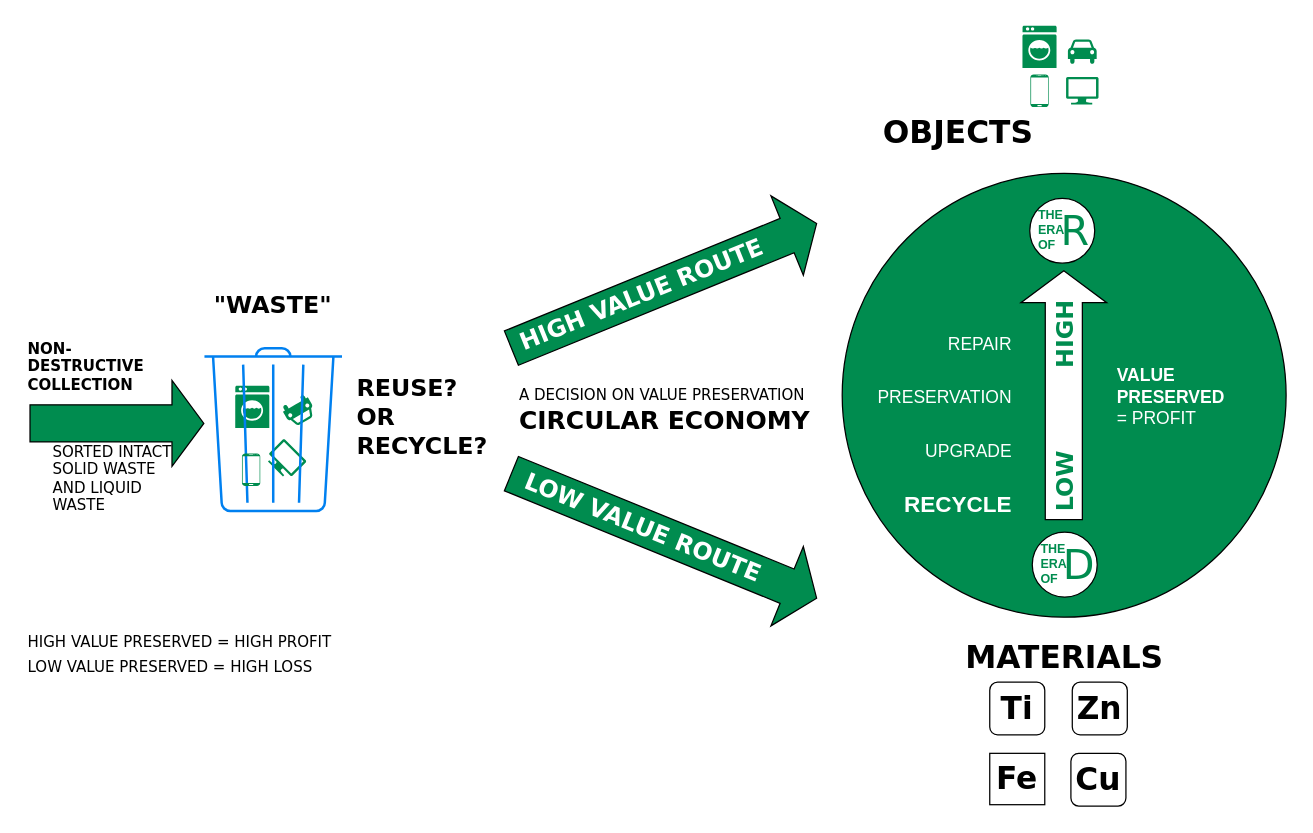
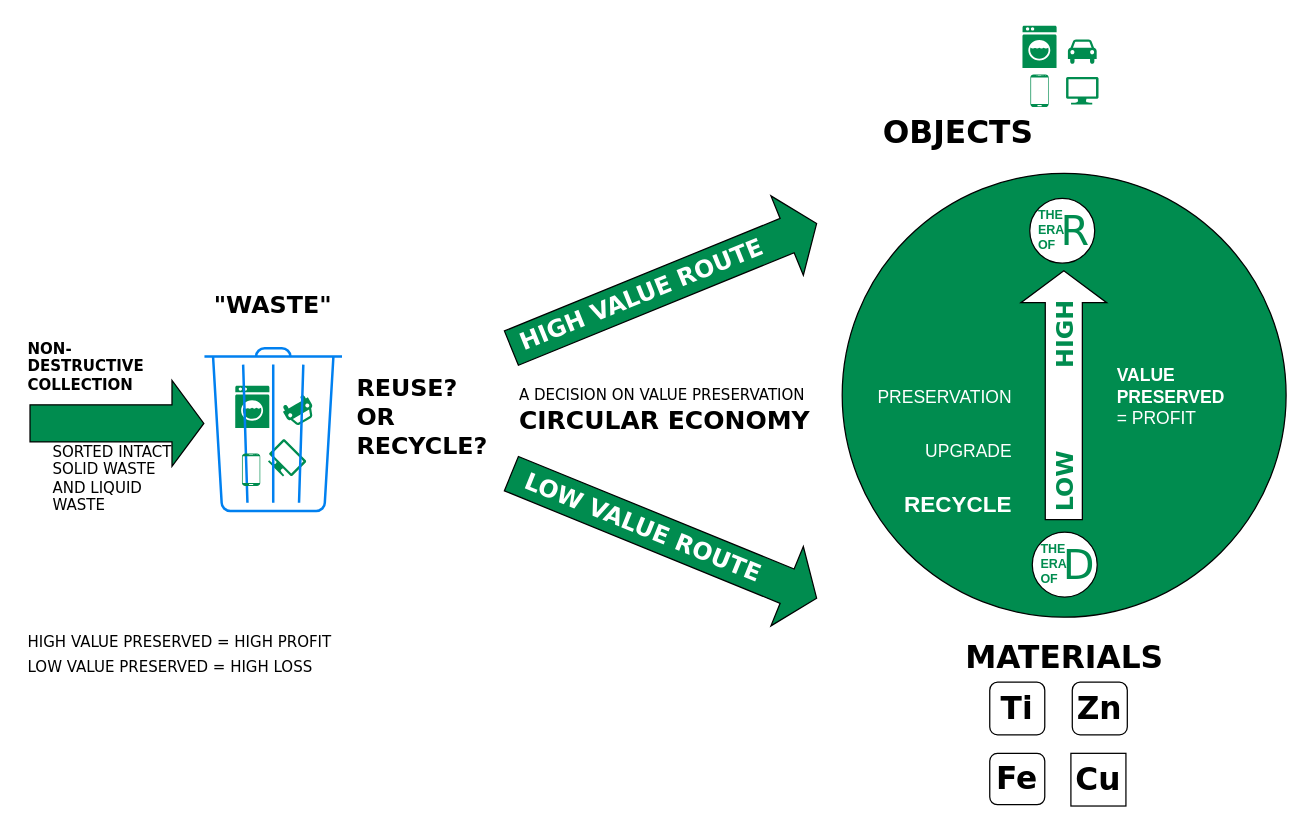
  <mxCell id="0" />
  <mxCell id="1" parent="0" />
  <mxCell id="2" value="" style="shape=mxgraph.signs.tech.washing_machine;html=1;pointerEvents=1;fillColor=#008C4F;strokeColor=none;verticalLabelPosition=bottom;verticalAlign=top;align=center;fontFamily=Dejavu Sans;fontSize=40;" vertex="1" parent="1"><mxGeometry x="187.62" y="308" width="27.31" height="33.75" as="geometry" /></mxCell>
  <mxCell id="3" value="" style="verticalLabelPosition=bottom;html=1;verticalAlign=top;align=center;strokeColor=none;fillColor=#008C4F;shape=mxgraph.azure.computer;pointerEvents=1;fontFamily=Dejavu Sans;fontSize=40;direction=east;rotation=45;" vertex="1" parent="1"><mxGeometry x="214.93" y="356" width="26" height="22" as="geometry" /></mxCell>
  <mxCell id="4" value="" style="shape=mxgraph.signs.transportation.car_4;html=1;pointerEvents=1;fillColor=#008C4F;strokeColor=none;verticalLabelPosition=bottom;verticalAlign=top;align=center;fontFamily=Dejavu Sans;fontSize=40;rotation=-210;" vertex="1" parent="1"><mxGeometry x="227" y="317.74" width="23" height="20" as="geometry" /></mxCell>
  <mxCell id="5" value="" style="shape=flexArrow;endArrow=classic;html=1;rounded=0;endWidth=37.931;endSize=8.152;width=29.655;fillColor=#008C4F;strokeColor=default;" edge="1" parent="1"><mxGeometry width="50" height="50" relative="1" as="geometry"><mxPoint x="23" y="338" as="sourcePoint" /><mxPoint x="163" y="338" as="targetPoint" /></mxGeometry></mxCell>
  <mxCell id="6" value="NON-DESTRUCTIVE COLLECTION" style="text;html=1;strokeColor=none;fillColor=none;align=left;verticalAlign=middle;whiteSpace=wrap;rounded=0;fontStyle=1;fontFamily=Dejavu Sans;" vertex="1" parent="1"><mxGeometry x="20" y="278" width="60" height="30" as="geometry" /></mxCell>
  <mxCell id="7" value="&lt;span style=&quot;font-weight: normal&quot;&gt;SORTED INTACT SOLID WASTE AND LIQUID WASTE&lt;/span&gt;" style="text;html=1;strokeColor=none;fillColor=none;align=left;verticalAlign=middle;whiteSpace=wrap;rounded=0;fontStyle=1;fontFamily=Dejavu Sans;" vertex="1" parent="1"><mxGeometry x="40" y="367" width="113" height="30" as="geometry" /></mxCell>
  <mxCell id="8" value="&lt;span style=&quot;font-weight: normal&quot;&gt;HIGH VALUE PRESERVED = HIGH PROFIT&lt;/span&gt;" style="text;html=1;strokeColor=none;fillColor=none;align=left;verticalAlign=middle;whiteSpace=wrap;rounded=0;fontStyle=1;fontFamily=Dejavu Sans;" vertex="1" parent="1"><mxGeometry x="20" y="498" width="253" height="30" as="geometry" /></mxCell>
  <mxCell id="9" value="&lt;span style=&quot;font-weight: normal&quot;&gt;LOW VALUE PRESERVED = HIGH LOSS&lt;/span&gt;" style="text;html=1;strokeColor=none;fillColor=none;align=left;verticalAlign=middle;whiteSpace=wrap;rounded=0;fontStyle=1;fontFamily=Dejavu Sans;" vertex="1" parent="1"><mxGeometry x="20" y="518" width="253" height="30" as="geometry" /></mxCell>
  <mxCell id="10" value="" style="html=1;verticalLabelPosition=bottom;align=center;labelBackgroundColor=#ffffff;verticalAlign=top;strokeWidth=2;strokeColor=#0080F0;shadow=0;dashed=0;shape=mxgraph.ios7.icons.trashcan;fontFamily=Dejavu Sans;fillColor=none;" vertex="1" parent="1"><mxGeometry x="163" y="278" width="110" height="130" as="geometry" /></mxCell>
  <mxCell id="11" value="" style="verticalLabelPosition=bottom;verticalAlign=top;html=1;shadow=0;dashed=0;strokeWidth=1;shape=mxgraph.android.phone2;strokeColor=none;fontFamily=Dejavu Sans;fillColor=#008C4F;" vertex="1" parent="1"><mxGeometry x="193" y="362" width="14.62" height="26" as="geometry" /></mxCell>
  <mxCell id="12" value="&quot;WASTE&quot;" style="text;html=1;strokeColor=none;fillColor=none;align=center;verticalAlign=middle;whiteSpace=wrap;rounded=0;fontStyle=1;fontFamily=Dejavu Sans;fontSize=19;" vertex="1" parent="1"><mxGeometry x="187.62" y="228" width="60" height="30" as="geometry" /></mxCell>
  <mxCell id="13" value="REUSE? OR RECYCLE?" style="text;html=1;strokeColor=none;fillColor=none;align=left;verticalAlign=middle;whiteSpace=wrap;rounded=0;fontStyle=1;fontFamily=Dejavu Sans;fontSize=19;" vertex="1" parent="1"><mxGeometry x="283" y="317.74" width="60" height="30" as="geometry" /></mxCell>
  <mxCell id="14" value="&lt;span style=&quot;font-weight: normal&quot;&gt;A DECISION ON VALUE PRESERVATION&lt;/span&gt;&lt;br&gt;&lt;div&gt;&lt;font style=&quot;font-size: 20px&quot;&gt;CIRCULAR ECONOMY&lt;/font&gt;&lt;/div&gt;" style="text;html=1;strokeColor=none;fillColor=none;align=left;verticalAlign=middle;whiteSpace=wrap;rounded=0;fontStyle=1;fontFamily=Dejavu Sans;" vertex="1" parent="1"><mxGeometry x="413" y="312.74" width="244" height="30" as="geometry" /></mxCell>
  <mxCell id="15" value="" style="shape=flexArrow;endArrow=classic;html=1;rounded=0;endWidth=37.931;endSize=8.152;width=29.655;fillColor=#008C4F;strokeColor=default;" edge="1" parent="1"><mxGeometry width="50" height="50" relative="1" as="geometry"><mxPoint x="408" y="378" as="sourcePoint" /><mxPoint x="653" y="478" as="targetPoint" /></mxGeometry></mxCell>
  <mxCell id="16" value="&lt;font style=&quot;font-size: 19px&quot;&gt;LOW VALUE ROUTE&lt;/font&gt;" style="edgeLabel;html=1;align=center;verticalAlign=middle;resizable=0;points=[];fontSize=20;fontFamily=Dejavu Sans;fontColor=#FFFFFF;labelBackgroundColor=none;fontStyle=1;rotation=22;" vertex="1" connectable="0" parent="15"><mxGeometry x="-0.114" y="4" relative="1" as="geometry"><mxPoint x="-4" y="1" as="offset" /></mxGeometry></mxCell>
  <mxCell id="17" value="" style="shape=flexArrow;endArrow=classic;html=1;rounded=0;endWidth=37.931;endSize=8.152;width=29.655;fillColor=#008C4F;strokeColor=default;" edge="1" parent="1"><mxGeometry width="50" height="50" relative="1" as="geometry"><mxPoint x="408" y="278" as="sourcePoint" /><mxPoint x="653" y="178" as="targetPoint" /></mxGeometry></mxCell>
  <mxCell id="18" value="&lt;b&gt;HIGH VALUE ROUTE&lt;/b&gt;" style="edgeLabel;html=1;align=center;verticalAlign=middle;resizable=0;points=[];fontSize=19;fontFamily=Dejavu Sans;labelBackgroundColor=none;fontColor=#FFFFFF;rotation=338;" vertex="1" connectable="0" parent="17"><mxGeometry x="0.501" y="-6" relative="1" as="geometry"><mxPoint x="-83" y="26" as="offset" /></mxGeometry></mxCell>
  <mxCell id="19" value="" style="ellipse;whiteSpace=wrap;html=1;aspect=fixed;labelBackgroundColor=none;fontFamily=Dejavu Sans;fontSize=19;fontColor=#FFFFFF;strokeColor=#000000;fillColor=#008C4F;" vertex="1" parent="1"><mxGeometry x="673" y="138" width="355" height="355" as="geometry" /></mxCell>
  <mxCell id="20" value="" style="shape=flexArrow;endArrow=classic;html=1;rounded=0;endWidth=37.931;endSize=8.152;width=29.655;fillColor=#FFFFFF;strokeColor=#000000;" edge="1" parent="1"><mxGeometry width="50" height="50" relative="1" as="geometry"><mxPoint x="850.23" y="415.5" as="sourcePoint" /><mxPoint x="850.23" y="215.5" as="targetPoint" /></mxGeometry></mxCell>
  <mxCell id="21" value="&lt;b&gt;&lt;font color=&quot;#008c4f&quot;&gt;LOW&amp;nbsp; &amp;nbsp; &amp;nbsp; &amp;nbsp; &amp;nbsp; HIGH&lt;/font&gt;&lt;/b&gt;" style="edgeLabel;html=1;align=center;verticalAlign=middle;resizable=0;points=[];fontSize=19;fontFamily=Dejavu Sans;labelBackgroundColor=none;fontColor=#000000;rotation=270;" vertex="1" connectable="0" parent="20"><mxGeometry x="0.501" y="-6" relative="1" as="geometry"><mxPoint x="-6" y="60" as="offset" /></mxGeometry></mxCell>
  <mxCell id="22" value="" style="group" vertex="1" connectable="0" parent="1"><mxGeometry x="823" y="158" width="64.5" height="60" as="geometry" /></mxCell>
  <mxCell id="23" value="" style="ellipse;whiteSpace=wrap;html=1;aspect=fixed;rounded=0;sketch=0;fontFamily=Dejavu Sans;fontSize=13;fontColor=#000000;strokeColor=default;fillColor=default;align=left;spacing=10;" vertex="1" parent="22"><mxGeometry width="51.946" height="51.946" as="geometry" /></mxCell>
  <mxCell id="24" value="&lt;font style=&quot;font-size: 33px&quot;&gt;R&lt;/font&gt;" style="text;html=1;strokeColor=none;fillColor=none;align=center;verticalAlign=middle;whiteSpace=wrap;rounded=0;sketch=0;fontFamily=Dejavu Sans;fontSize=54;fontColor=#008C4F;" vertex="1" parent="22"><mxGeometry x="14" y="9" width="44.5" height="21.25" as="geometry" /></mxCell>
  <mxCell id="25" value="&lt;b&gt;THE ERA OF&lt;/b&gt;" style="text;html=1;strokeColor=none;fillColor=none;align=left;verticalAlign=middle;whiteSpace=wrap;rounded=0;sketch=0;fontSize=10;fontColor=#008C4F;" vertex="1" parent="22"><mxGeometry x="5" y="9.63" width="20" height="30" as="geometry" /></mxCell>
  <mxCell id="26" value="" style="group" vertex="1" connectable="0" parent="1"><mxGeometry x="825" y="425" width="64.5" height="60" as="geometry" /></mxCell>
  <mxCell id="27" value="" style="ellipse;whiteSpace=wrap;html=1;aspect=fixed;rounded=0;sketch=0;fontFamily=Dejavu Sans;fontSize=13;fontColor=#000000;strokeColor=default;fillColor=default;align=left;spacing=10;" vertex="1" parent="26"><mxGeometry width="51.946" height="51.946" as="geometry" /></mxCell>
  <mxCell id="28" value="&lt;font style=&quot;font-size: 33px&quot;&gt;D&lt;/font&gt;" style="text;html=1;strokeColor=none;fillColor=none;align=center;verticalAlign=middle;whiteSpace=wrap;rounded=0;sketch=0;fontFamily=Dejavu Sans;fontSize=54;fontColor=#008C4F;" vertex="1" parent="26"><mxGeometry x="15" y="9" width="44.5" height="21.25" as="geometry" /></mxCell>
  <mxCell id="29" value="&lt;b&gt;THE ERA OF&lt;/b&gt;" style="text;html=1;strokeColor=none;fillColor=none;align=left;verticalAlign=middle;whiteSpace=wrap;rounded=0;sketch=0;fontSize=10;fontColor=#008C4F;" vertex="1" parent="26"><mxGeometry x="5" y="9.63" width="20" height="30" as="geometry" /></mxCell>
  <mxCell id="30" value="&lt;b style=&quot;font-size: 18px&quot;&gt;RECYCLE&lt;/b&gt;" style="text;html=1;strokeColor=none;fillColor=none;align=right;verticalAlign=middle;whiteSpace=wrap;rounded=0;sketch=0;fontSize=18;fontColor=#FFFFFF;" vertex="1" parent="1"><mxGeometry x="751" y="388" width="60" height="30" as="geometry" /></mxCell>
- <mxCell id="31" value="&lt;span style=&quot;font-size: 14px;&quot;&gt;REPAIR&lt;/span&gt;" style="text;html=1;strokeColor=none;fillColor=none;align=right;verticalAlign=middle;whiteSpace=wrap;rounded=0;sketch=0;fontSize=14;fontColor=#FFFFFF;" vertex="1" parent="1"><mxGeometry x="751" y="260" width="60" height="30" as="geometry" /></mxCell>
  <mxCell id="32" value="&lt;span style=&quot;font-size: 14px&quot;&gt;PRESERVATION&lt;/span&gt;" style="text;html=1;strokeColor=none;fillColor=none;align=right;verticalAlign=middle;whiteSpace=wrap;rounded=0;sketch=0;fontSize=14;fontColor=#FFFFFF;" vertex="1" parent="1"><mxGeometry x="751" y="302" width="60" height="30" as="geometry" /></mxCell>
  <mxCell id="33" value="&lt;span style=&quot;font-size: 14px&quot;&gt;UPGRADE&lt;/span&gt;" style="text;html=1;strokeColor=none;fillColor=none;align=right;verticalAlign=middle;whiteSpace=wrap;rounded=0;sketch=0;fontSize=14;fontColor=#FFFFFF;" vertex="1" parent="1"><mxGeometry x="751" y="345" width="60" height="30" as="geometry" /></mxCell>
  <mxCell id="34" value="&lt;b&gt;VALUE PRESERVED&lt;/b&gt; = PROFIT" style="text;html=1;strokeColor=none;fillColor=none;align=left;verticalAlign=middle;whiteSpace=wrap;rounded=0;sketch=0;fontSize=14;fontColor=#FFFFFF;" vertex="1" parent="1"><mxGeometry x="891" y="302" width="60" height="30" as="geometry" /></mxCell>
  <mxCell id="35" value="OBJECTS" style="text;html=1;strokeColor=none;fillColor=none;align=center;verticalAlign=middle;whiteSpace=wrap;rounded=0;fontStyle=1;fontFamily=Dejavu Sans;fontSize=25;" vertex="1" parent="1"><mxGeometry x="735.5" y="90" width="60" height="30" as="geometry" /></mxCell>
  <mxCell id="36" value="MATERIALS" style="text;html=1;strokeColor=none;fillColor=none;align=center;verticalAlign=middle;whiteSpace=wrap;rounded=0;fontStyle=1;fontFamily=Dejavu Sans;fontSize=25;" vertex="1" parent="1"><mxGeometry x="820.5" y="510" width="60" height="30" as="geometry" /></mxCell>
  <mxCell id="37" value="" style="group;fontSize=25;" vertex="1" connectable="0" parent="1"><mxGeometry x="791" y="545" width="110" height="99" as="geometry" /></mxCell>
  <mxCell id="38" value="Ti" style="whiteSpace=wrap;html=1;fontFamily=Dejavu Sans;fontSize=25;fontStyle=1;rounded=1;" vertex="1" parent="37"><mxGeometry width="44" height="42.128" as="geometry" /></mxCell>
- <mxCell id="39" value="Cu" style="whiteSpace=wrap;html=1;fontFamily=Dejavu Sans;fontSize=25;fontStyle=1;rounded=1;" vertex="1" parent="37"><mxGeometry x="64.9" y="56.872" width="44" height="42.128" as="geometry" /></mxCell>
- <mxCell id="40" value="Fe" style="rounded=0;whiteSpace=wrap;html=1;fontFamily=Dejavu Sans;fontSize=25;fontStyle=1" vertex="1" parent="37"><mxGeometry y="56.872" width="44" height="41.074" as="geometry" /></mxCell>
+ <mxCell id="39" value="Cu" style="rounded=0;whiteSpace=wrap;html=1;fontFamily=Dejavu Sans;fontSize=25;fontStyle=1" vertex="1" parent="37"><mxGeometry x="64.9" y="56.872" width="44" height="42.128" as="geometry" /></mxCell>
+ <mxCell id="40" value="Fe" style="whiteSpace=wrap;html=1;fontFamily=Dejavu Sans;fontSize=25;fontStyle=1;rounded=1;" vertex="1" parent="37"><mxGeometry y="56.872" width="44" height="41.074" as="geometry" /></mxCell>
  <mxCell id="41" value="Zn" style="whiteSpace=wrap;html=1;fontFamily=Dejavu Sans;fontSize=25;fontStyle=1;rounded=1;" vertex="1" parent="37"><mxGeometry x="66" width="44" height="42.128" as="geometry" /></mxCell>
  <mxCell id="42" value="" style="shape=mxgraph.signs.tech.washing_machine;html=1;pointerEvents=1;fillColor=#008C4F;strokeColor=none;verticalLabelPosition=bottom;verticalAlign=top;align=center;fontFamily=Dejavu Sans;fontSize=40;" vertex="1" parent="1"><mxGeometry x="817.16" y="20" width="27.31" height="33.75" as="geometry" /></mxCell>
  <mxCell id="43" value="" style="verticalLabelPosition=bottom;html=1;verticalAlign=top;align=center;strokeColor=none;fillColor=#008C4F;shape=mxgraph.azure.computer;pointerEvents=1;fontFamily=Dejavu Sans;fontSize=40;direction=east;rotation=0;" vertex="1" parent="1"><mxGeometry x="852" y="61" width="26" height="22" as="geometry" /></mxCell>
  <mxCell id="44" value="" style="shape=mxgraph.signs.transportation.car_4;html=1;pointerEvents=1;fillColor=#008C4F;strokeColor=none;verticalLabelPosition=bottom;verticalAlign=top;align=center;fontFamily=Dejavu Sans;fontSize=40;rotation=0;" vertex="1" parent="1"><mxGeometry x="853.5" y="31" width="23" height="20" as="geometry" /></mxCell>
  <mxCell id="45" value="" style="verticalLabelPosition=bottom;verticalAlign=top;html=1;shadow=0;dashed=0;strokeWidth=1;shape=mxgraph.android.phone2;strokeColor=none;fontFamily=Dejavu Sans;fillColor=#008C4F;" vertex="1" parent="1"><mxGeometry x="823.5" y="59" width="14.62" height="26" as="geometry" /></mxCell>
